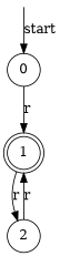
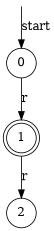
  digraph {
    rankdir=TB
    node [shape=circle]
    __start [shape=point style=invis]
    0
    1 [shape=doublecircle]
    2
    __start -> 0 [label=start]
    0 -> 1 [label=r]
    1 -> 2 [label=r]
-   2 -> 1 [label=r]
  }
